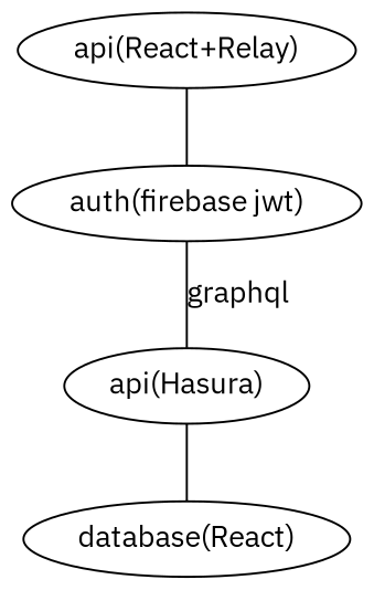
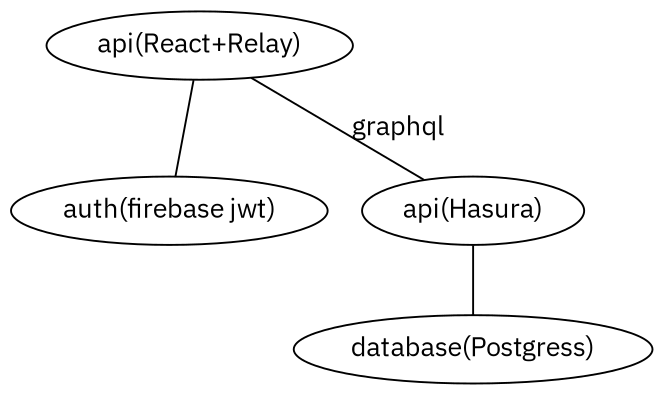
  graph {
    fontname="IBM Plex Sans"
    node [fontname="IBM Plex Sans"]
    edge [fontname="IBM Plex Sans"]
    n1 [label="api(React+Relay)"]
    "auth(firebase jwt)"
    "api(Hasura)"
-   "database(Postgress)" [label="database(React)"]
+   "database(Postgress)"
    n1 -- "auth(firebase jwt)"
-   "auth(firebase jwt)" -- "api(Hasura)" [label=graphql]
+   n1 -- "api(Hasura)" [label=graphql]
    "api(Hasura)" -- "database(Postgress)"
  }
